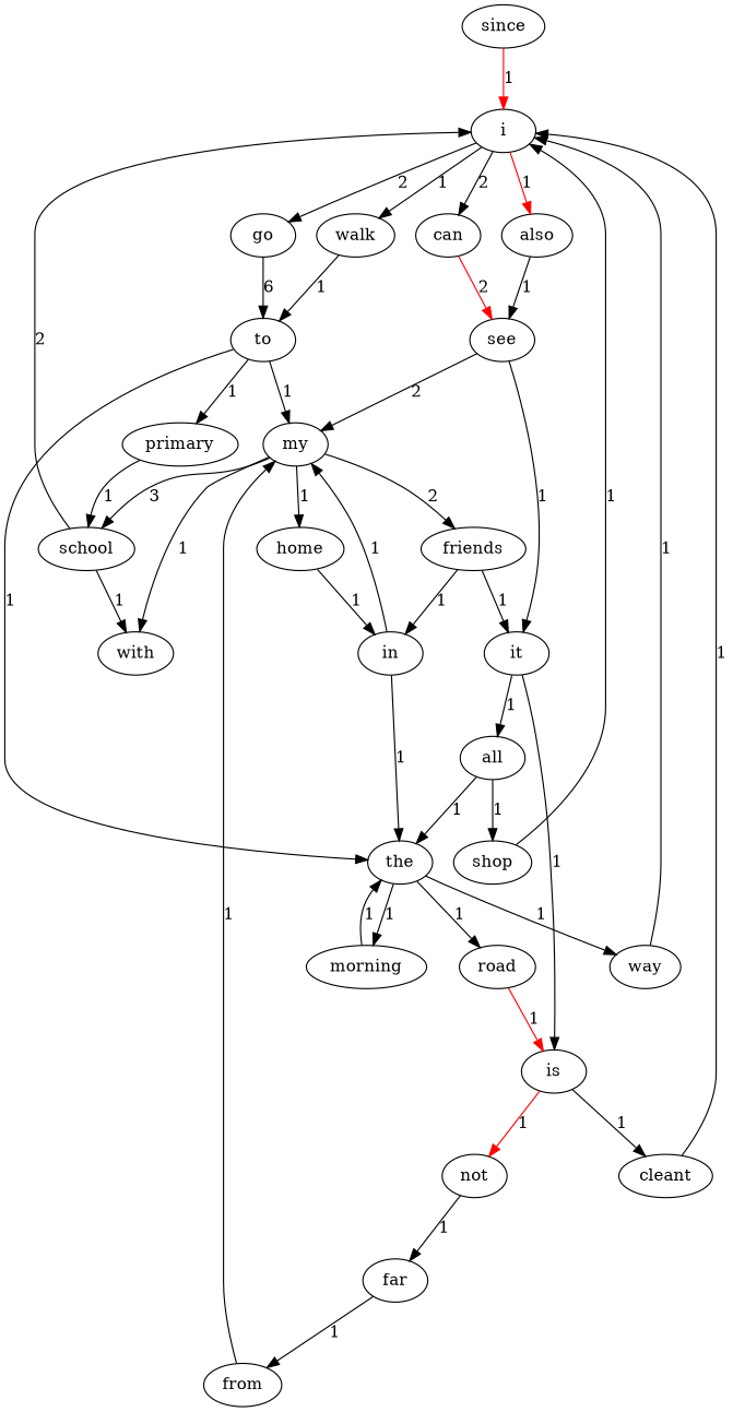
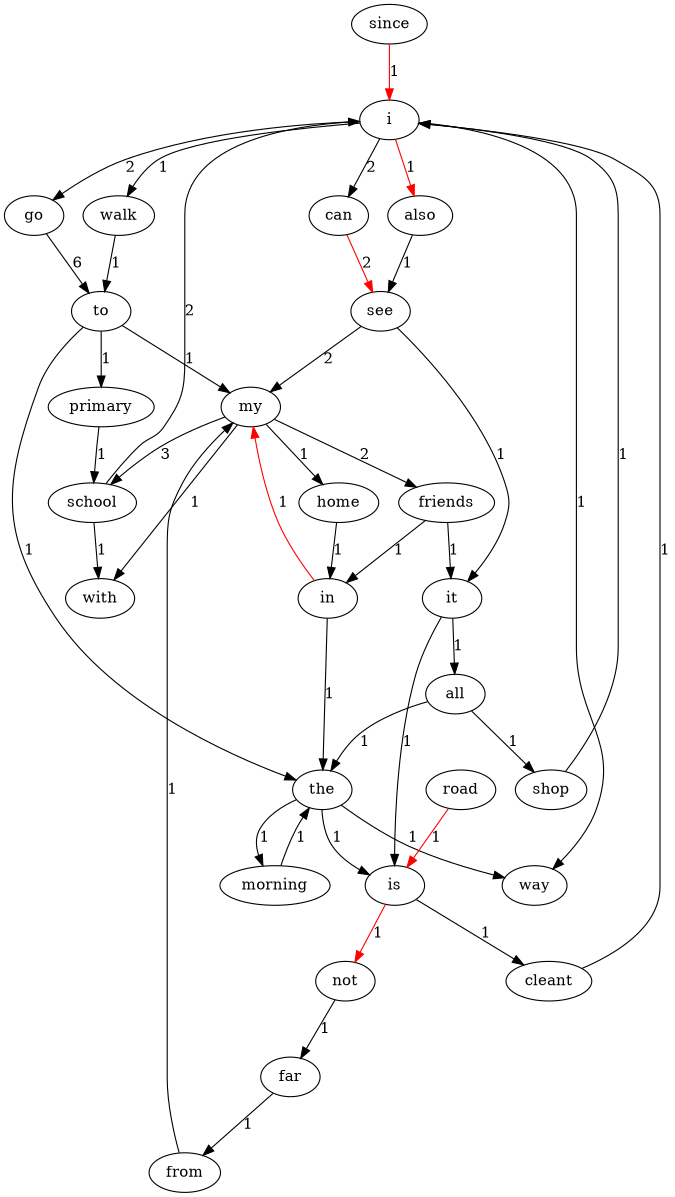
  digraph {
    since
    i
    go
    walk
    can
    also
    to
    see
    primary
    my
    the
    it
    school
    friends
    home
    with
    morning
    road
    way
    in
    is
    shop
    all
    not
    cleant
    far
    from
    since -> i [color=red label=1]
    i -> go [label=2]
    i -> walk [label=1]
    i -> can [label=2]
    i -> also [color=red label=1]
    go -> to [label=6]
    walk -> to [label=1]
    can -> see [color=red label=2]
    also -> see [label=1]
    to -> primary [label=1]
    to -> my [label=1]
    to -> the [label=1]
    see -> my [label=2]
    see -> it [label=1]
    primary -> school [label=1]
    my -> school [label=3]
    my -> friends [label=2]
    my -> home [label=1]
    my -> with [label=1]
    the -> morning [label=1]
-   the -> road [label=1]
+   the -> is [label=1]
    the -> way [label=1]
    it -> is [label=1]
    it -> all [label=1]
    school -> i [label=2]
    school -> with [label=1]
    friends -> it [label=1]
    friends -> in [label=1]
    home -> in [label=1]
    morning -> the [label=1]
    road -> is [color=red label=1]
-   way -> i [label=1]
-   in -> my [label=1]
+   i -> way [label=1]
+   in -> my [label=1 color=red]
    in -> the [label=1]
    is -> not [color=red label=1]
    is -> cleant [label=1]
    shop -> i [label=1]
    all -> the [label=1]
    all -> shop [label=1]
    not -> far [label=1]
    cleant -> i [label=1]
    far -> from [label=1]
    from -> my [label=1]
  }
